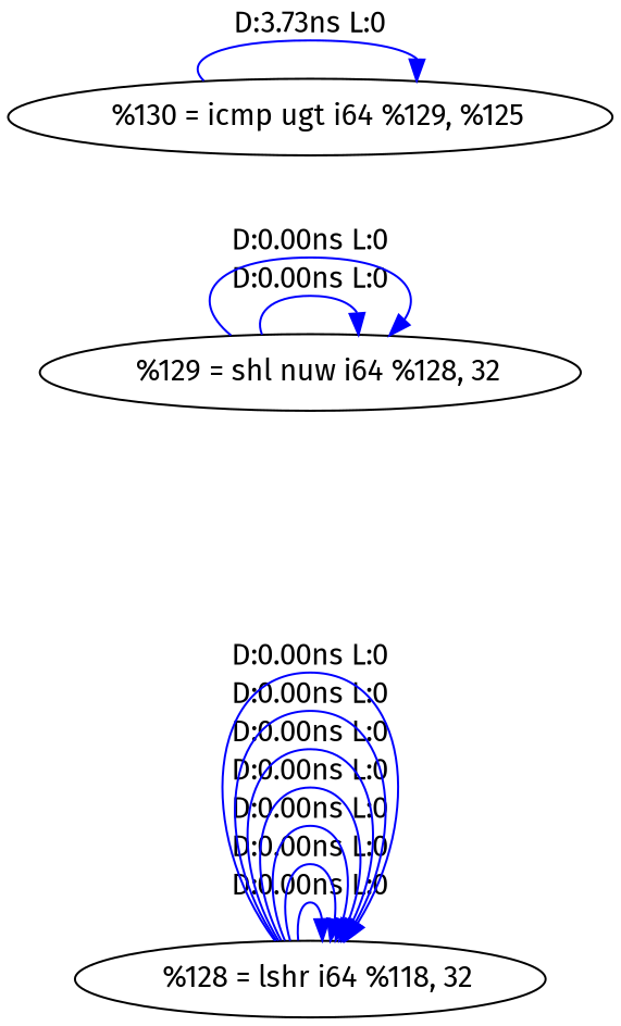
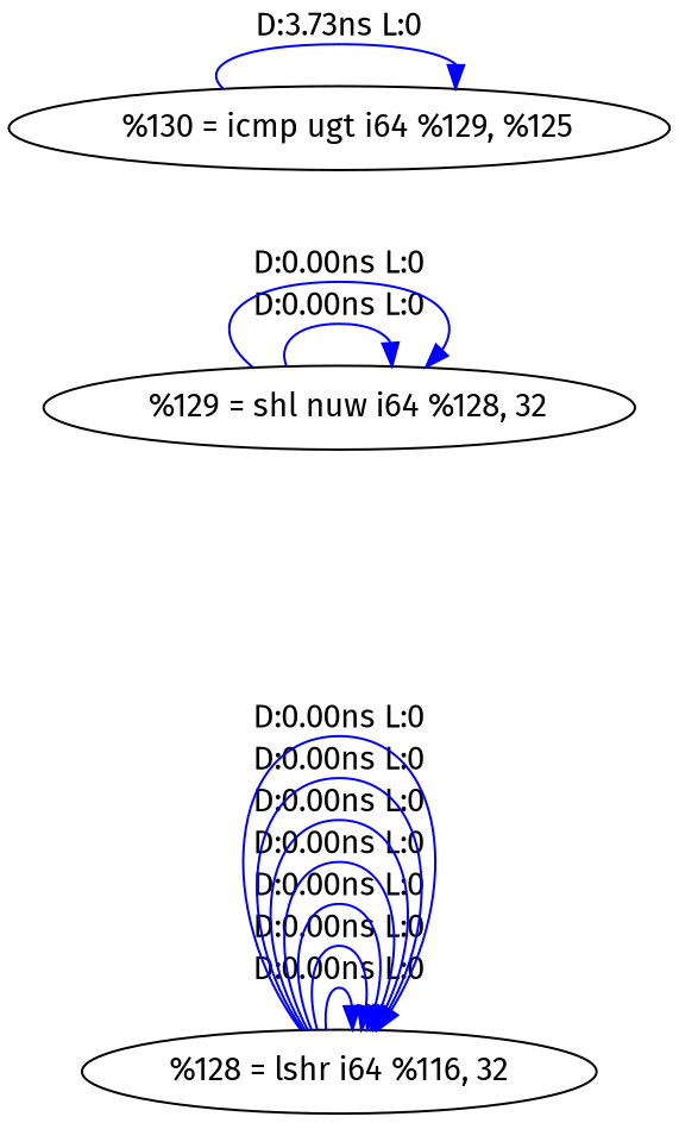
  digraph {
    rankdir=LR
    fontname="Fira Sans"
    node [fontname="Fira Sans"]
    edge [color=blue fontname="Fira Sans"]
-   n1 [label="  %128 = lshr i64 %118, 32"]
+   n1 [label="%128 = lshr i64 %116, 32"]
    n2 [label="  %129 = shl nuw i64 %128, 32"]
    n3 [label="  %130 = icmp ugt i64 %129, %125"]
    n1 -> n1 [label="D:0.00ns L:0"]
    n1 -> n1 [label="D:0.00ns L:0"]
    n1 -> n1 [label="D:0.00ns L:0"]
    n1 -> n1 [label="D:0.00ns L:0"]
    n1 -> n1 [label="D:0.00ns L:0"]
    n1 -> n1 [label="D:0.00ns L:0"]
    n1 -> n1 [label="D:0.00ns L:0"]
    n2 -> n2 [label="D:0.00ns L:0"]
    n2 -> n2 [label="D:0.00ns L:0"]
    n3 -> n3 [label="D:3.73ns L:0"]
  }
